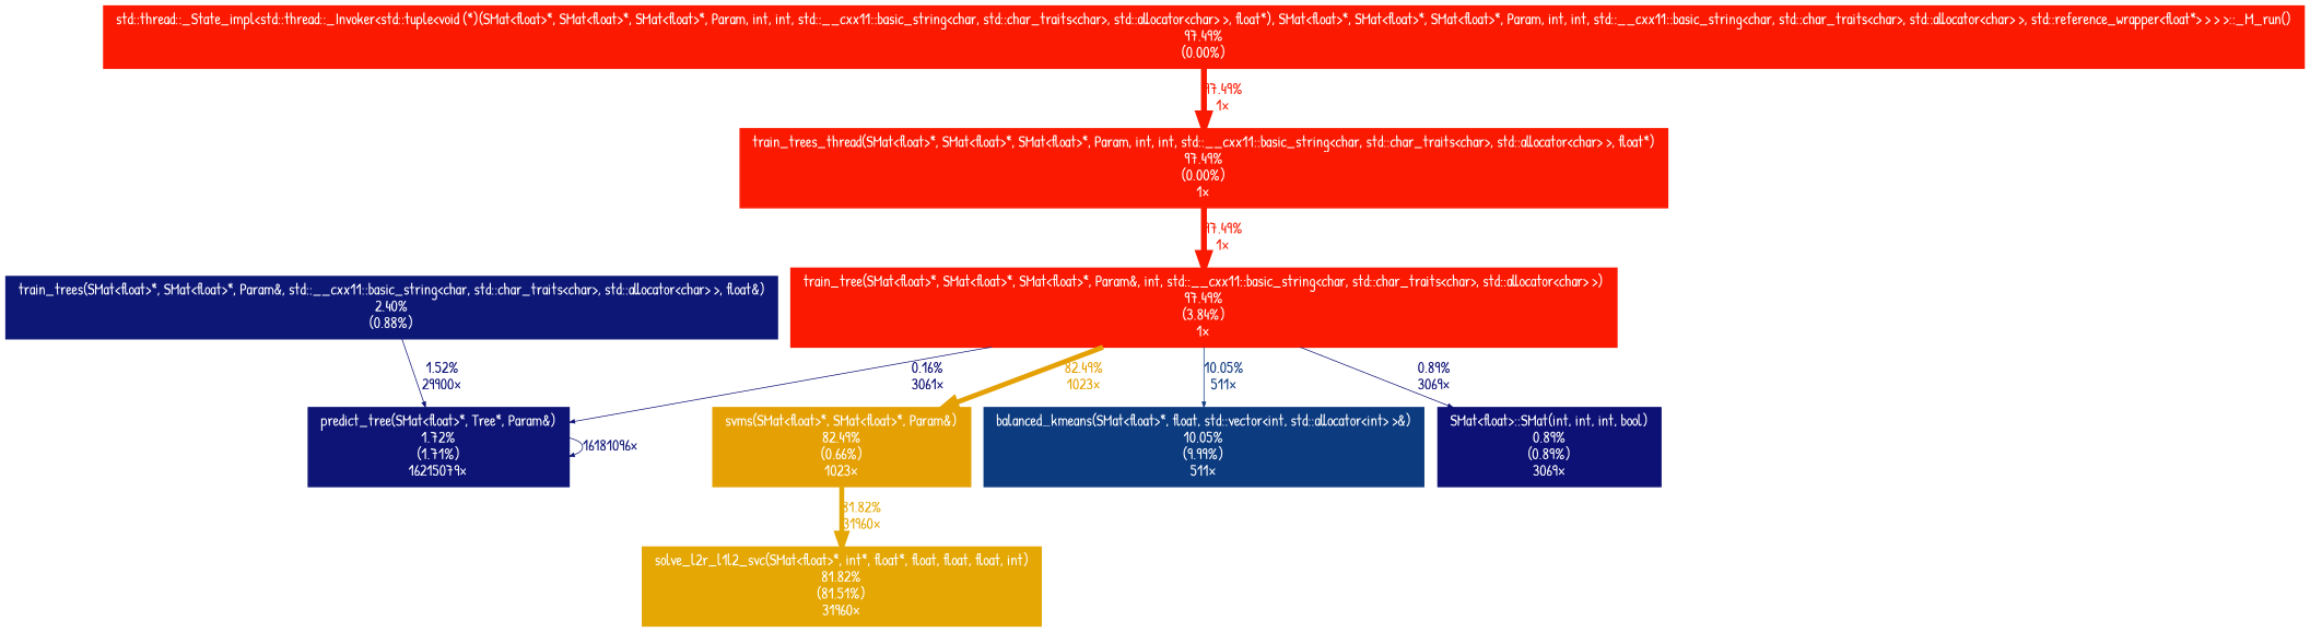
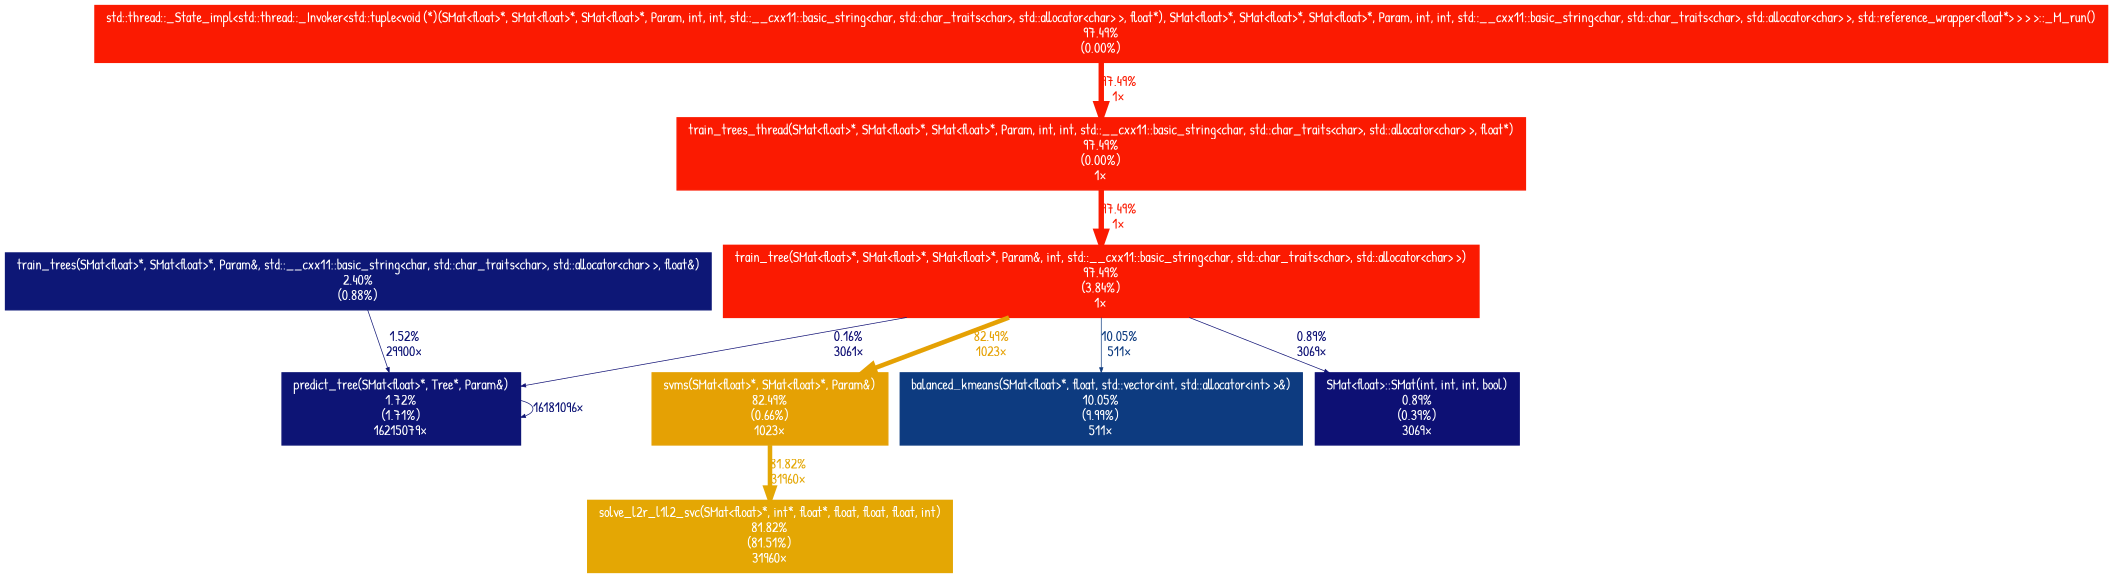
  digraph {
    fontname="Patrick Hand"
    nodesep=0.125
    ranksep=0.25
    node [color="#fb1a01" fontcolor="#ffffff" fontname="Patrick Hand" fontsize=10.00 shape=box style=filled]
    edge [arrowsize=0.35 color="#fb1a01" fontcolor="#fb1a01" fontname="Patrick Hand" fontsize=10.00 labeldistance=0.50 penwidth=0.50]
    n1 [height=0 label="train_tree(SMat<float>*, SMat<float>*, SMat<float>*, Param&, int, std::__cxx11::basic_string<char, std::char_traits<char>, std::allocator<char> >)\n97.49%\n(3.84%)\n1×" width=0]
    n2 [color="#e5a104" height=0 label="svms(SMat<float>*, SMat<float>*, Param&)\n82.49%\n(0.66%)\n1023×" width=0]
    n3 [color="#0d3b80" height=0 label="balanced_kmeans(SMat<float>*, float, std::vector<int, std::allocator<int> >&)\n10.05%\n(9.99%)\n511×" width=0]
    n4 [color="#0d1475" height=0 label="predict_tree(SMat<float>*, Tree*, Param&)\n1.72%\n(1.71%)\n16215079×" width=0]
-   n5 [color="#0d1074" height=0 label="SMat<float>::SMat(int, int, int, bool)\n0.89%\n(0.89%)\n3069×" width=0]
+   n5 [color="#0d1074" height=0 label="SMat<float>::SMat(int, int, int, bool)\n0.89%\n(0.39%)\n3069×" width=0]
    n6 [color="#e4a704" height=0 label="solve_l2r_l1l2_svc(SMat<float>*, int*, float*, float, float, float, int)\n81.82%\n(81.51%)\n31960×" width=0]
    n7 [height=0 label="train_trees_thread(SMat<float>*, SMat<float>*, SMat<float>*, Param, int, int, std::__cxx11::basic_string<char, std::char_traits<char>, std::allocator<char> >, float*)\n97.49%\n(0.00%)\n1×" width=0]
    n8 [height=0 label="std::thread::_State_impl<std::thread::_Invoker<std::tuple<void (*)(SMat<float>*, SMat<float>*, SMat<float>*, Param, int, int, std::__cxx11::basic_string<char, std::char_traits<char>, std::allocator<char> >, float*), SMat<float>*, SMat<float>*, SMat<float>*, Param, int, int, std::__cxx11::basic_string<char, std::char_traits<char>, std::allocator<char> >, std::reference_wrapper<float*> > > >::_M_run()\n97.49%\n(0.00%)" width=0]
    n9 [color="#0d1776" height=0 label="train_trees(SMat<float>*, SMat<float>*, Param&, std::__cxx11::basic_string<char, std::char_traits<char>, std::allocator<char> >, float&)\n2.40%\n(0.88%)" width=0]
    n1 -> n2 [arrowsize=0.91 color="#e5a104" fontcolor="#e5a104" label="82.49%\n1023×" labeldistance=3.30 penwidth=3.30]
    n1 -> n3 [color="#0d3b80" fontcolor="#0d3b80" label="10.05%\n511×"]
    n1 -> n4 [color="#0d0d73" fontcolor="#0d0d73" label="0.16%\n3061×"]
    n1 -> n5 [color="#0d1074" fontcolor="#0d1074" label="0.89%\n3069×"]
    n2 -> n6 [arrowsize=0.90 color="#e4a704" fontcolor="#e4a704" label="81.82%\n31960×" labeldistance=3.27 penwidth=3.27]
    n4 -> n4 [color="#0d1475" fontcolor="#0d1475" label="16181096×"]
    n7 -> n1 [arrowsize=0.99 label="97.49%\n1×" labeldistance=3.90 penwidth=3.90]
    n8 -> n7 [arrowsize=0.99 label="97.49%\n1×" labeldistance=3.90 penwidth=3.90]
    n9 -> n4 [color="#0d1375" fontcolor="#0d1375" label="1.52%\n29900×"]
  }
